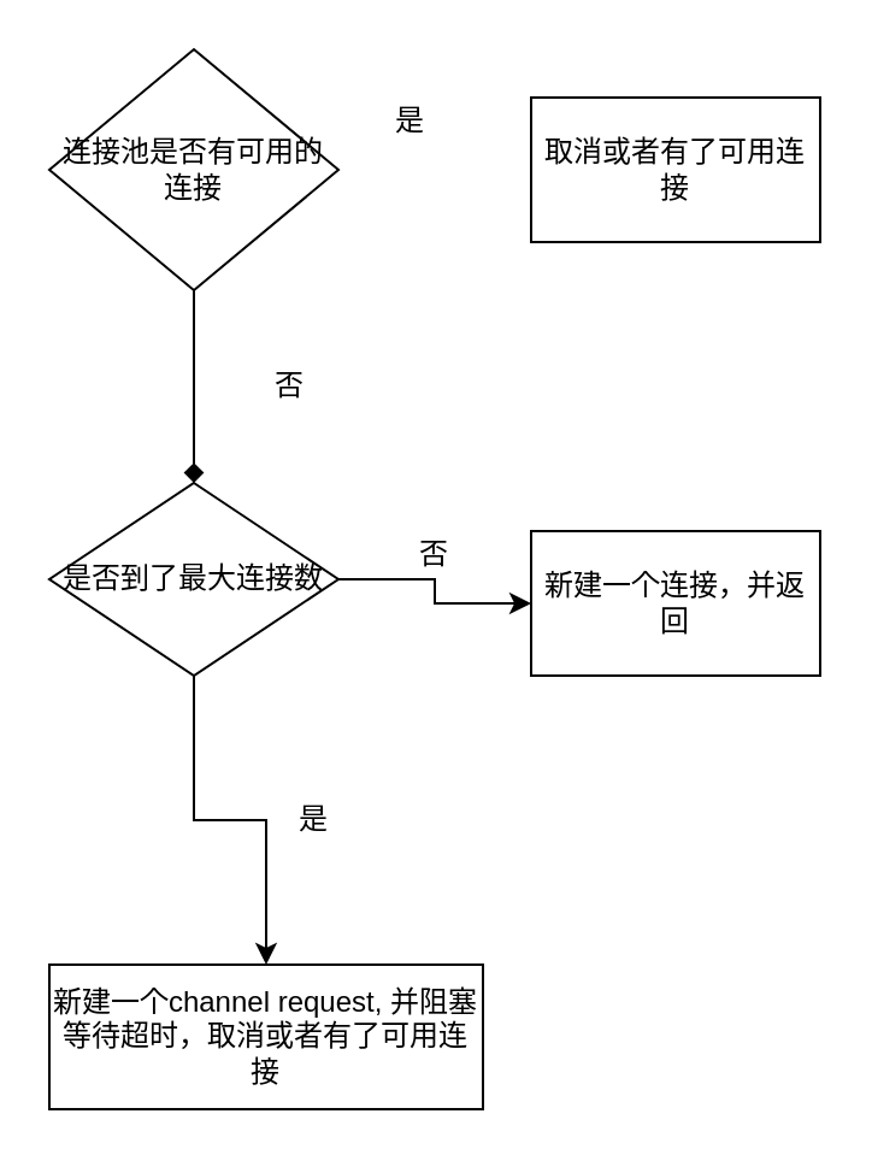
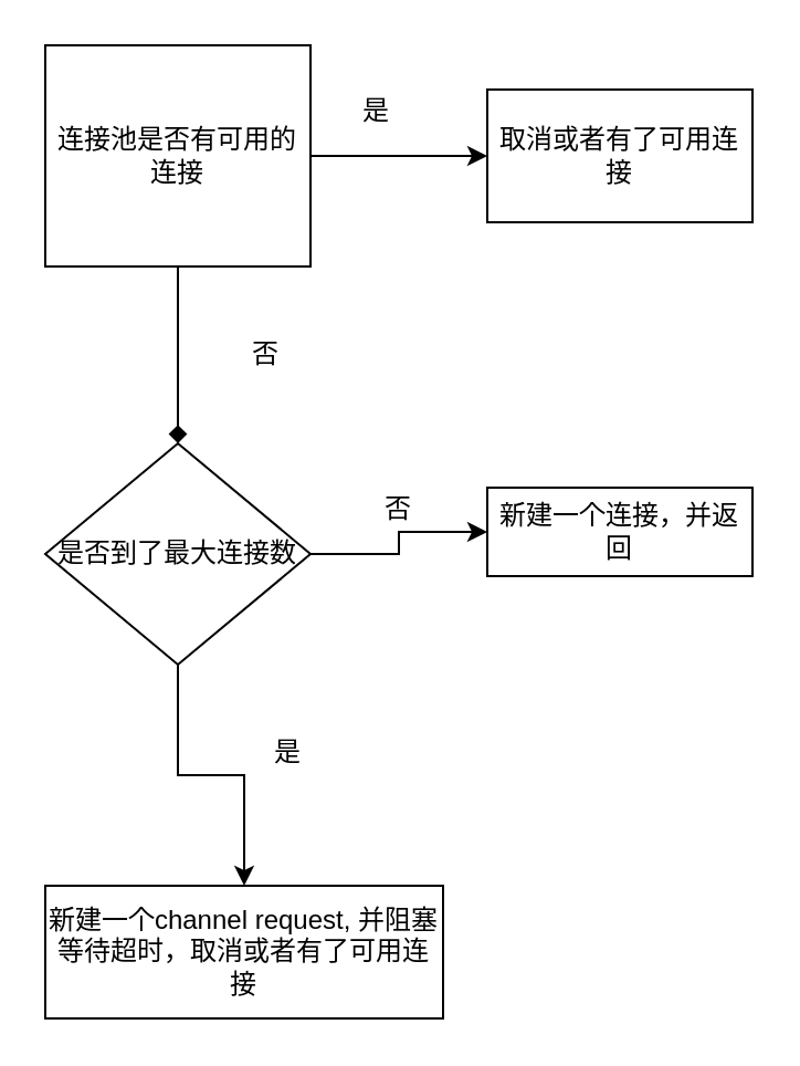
  <mxCell id="0" />
  <mxCell id="1" parent="0" />
+ <mxCell id="2" value="" style="edgeStyle=orthogonalEdgeStyle;rounded=0;orthogonalLoop=1;jettySize=auto;html=1;" edge="1" parent="1" source="4" target="5"><mxGeometry relative="1" as="geometry" /></mxCell>
  <mxCell id="3" value="" style="edgeStyle=orthogonalEdgeStyle;rounded=0;orthogonalLoop=1;jettySize=auto;html=1;endArrow=diamond;" edge="1" parent="1" source="4" target="9"><mxGeometry relative="1" as="geometry" /></mxCell>
- <mxCell id="4" value="连接池是否有可用的连接" style="rhombus;whiteSpace=wrap;html=1;" vertex="1" parent="1"><mxGeometry x="20" y="20" width="120" height="100" as="geometry" /></mxCell>
+ <mxCell id="4" value="连接池是否有可用的连接" style="whiteSpace=wrap;html=1;rounded=0;" vertex="1" parent="1"><mxGeometry x="20" y="20" width="120" height="100" as="geometry" /></mxCell>
  <mxCell id="5" value="取消或者有了可用连接" style="whiteSpace=wrap;html=1;" vertex="1" parent="1"><mxGeometry x="220" y="40" width="120" height="60" as="geometry" /></mxCell>
  <mxCell id="6" value="是" style="text;html=1;strokeColor=none;fillColor=none;align=center;verticalAlign=middle;whiteSpace=wrap;rounded=0;" vertex="1" parent="1"><mxGeometry x="150" y="40" width="40" height="20" as="geometry" /></mxCell>
  <mxCell id="7" value="" style="edgeStyle=orthogonalEdgeStyle;rounded=0;orthogonalLoop=1;jettySize=auto;html=1;" edge="1" parent="1" source="9" target="11"><mxGeometry relative="1" as="geometry" /></mxCell>
  <mxCell id="8" value="" style="edgeStyle=orthogonalEdgeStyle;rounded=0;orthogonalLoop=1;jettySize=auto;html=1;" edge="1" parent="1" source="9" target="13"><mxGeometry relative="1" as="geometry" /></mxCell>
- <mxCell id="9" value="是否到了最大连接数" style="rhombus;whiteSpace=wrap;html=1;" vertex="1" parent="1"><mxGeometry x="20" y="200" width="120" height="80" as="geometry" /></mxCell>
+ <mxCell id="9" value="是否到了最大连接数" style="rhombus;whiteSpace=wrap;html=1;" vertex="1" parent="1"><mxGeometry x="20" y="200" width="120" height="100" as="geometry" /></mxCell>
  <mxCell id="10" value="否" style="text;html=1;strokeColor=none;fillColor=none;align=center;verticalAlign=middle;whiteSpace=wrap;rounded=0;" vertex="1" parent="1"><mxGeometry x="100" y="150" width="40" height="20" as="geometry" /></mxCell>
  <mxCell id="11" value="新建一个channel request, 并阻塞等待超时，取消或者有了可用连接" style="whiteSpace=wrap;html=1;" vertex="1" parent="1"><mxGeometry x="20" y="400" width="180" height="60" as="geometry" /></mxCell>
  <mxCell id="12" value="是" style="text;html=1;strokeColor=none;fillColor=none;align=center;verticalAlign=middle;whiteSpace=wrap;rounded=0;" vertex="1" parent="1"><mxGeometry x="110" y="330" width="40" height="20" as="geometry" /></mxCell>
- <mxCell id="13" value="新建一个连接，并返回" style="whiteSpace=wrap;html=1;" vertex="1" parent="1"><mxGeometry x="220" y="220" width="120" height="60" as="geometry" /></mxCell>
+ <mxCell id="13" value="新建一个连接，并返回" style="whiteSpace=wrap;html=1;" vertex="1" parent="1"><mxGeometry x="220" y="220" width="120" height="40" as="geometry" /></mxCell>
  <mxCell id="14" value="否" style="text;html=1;strokeColor=none;fillColor=none;align=center;verticalAlign=middle;whiteSpace=wrap;rounded=0;" vertex="1" parent="1"><mxGeometry x="160" y="220" width="40" height="20" as="geometry" /></mxCell>
